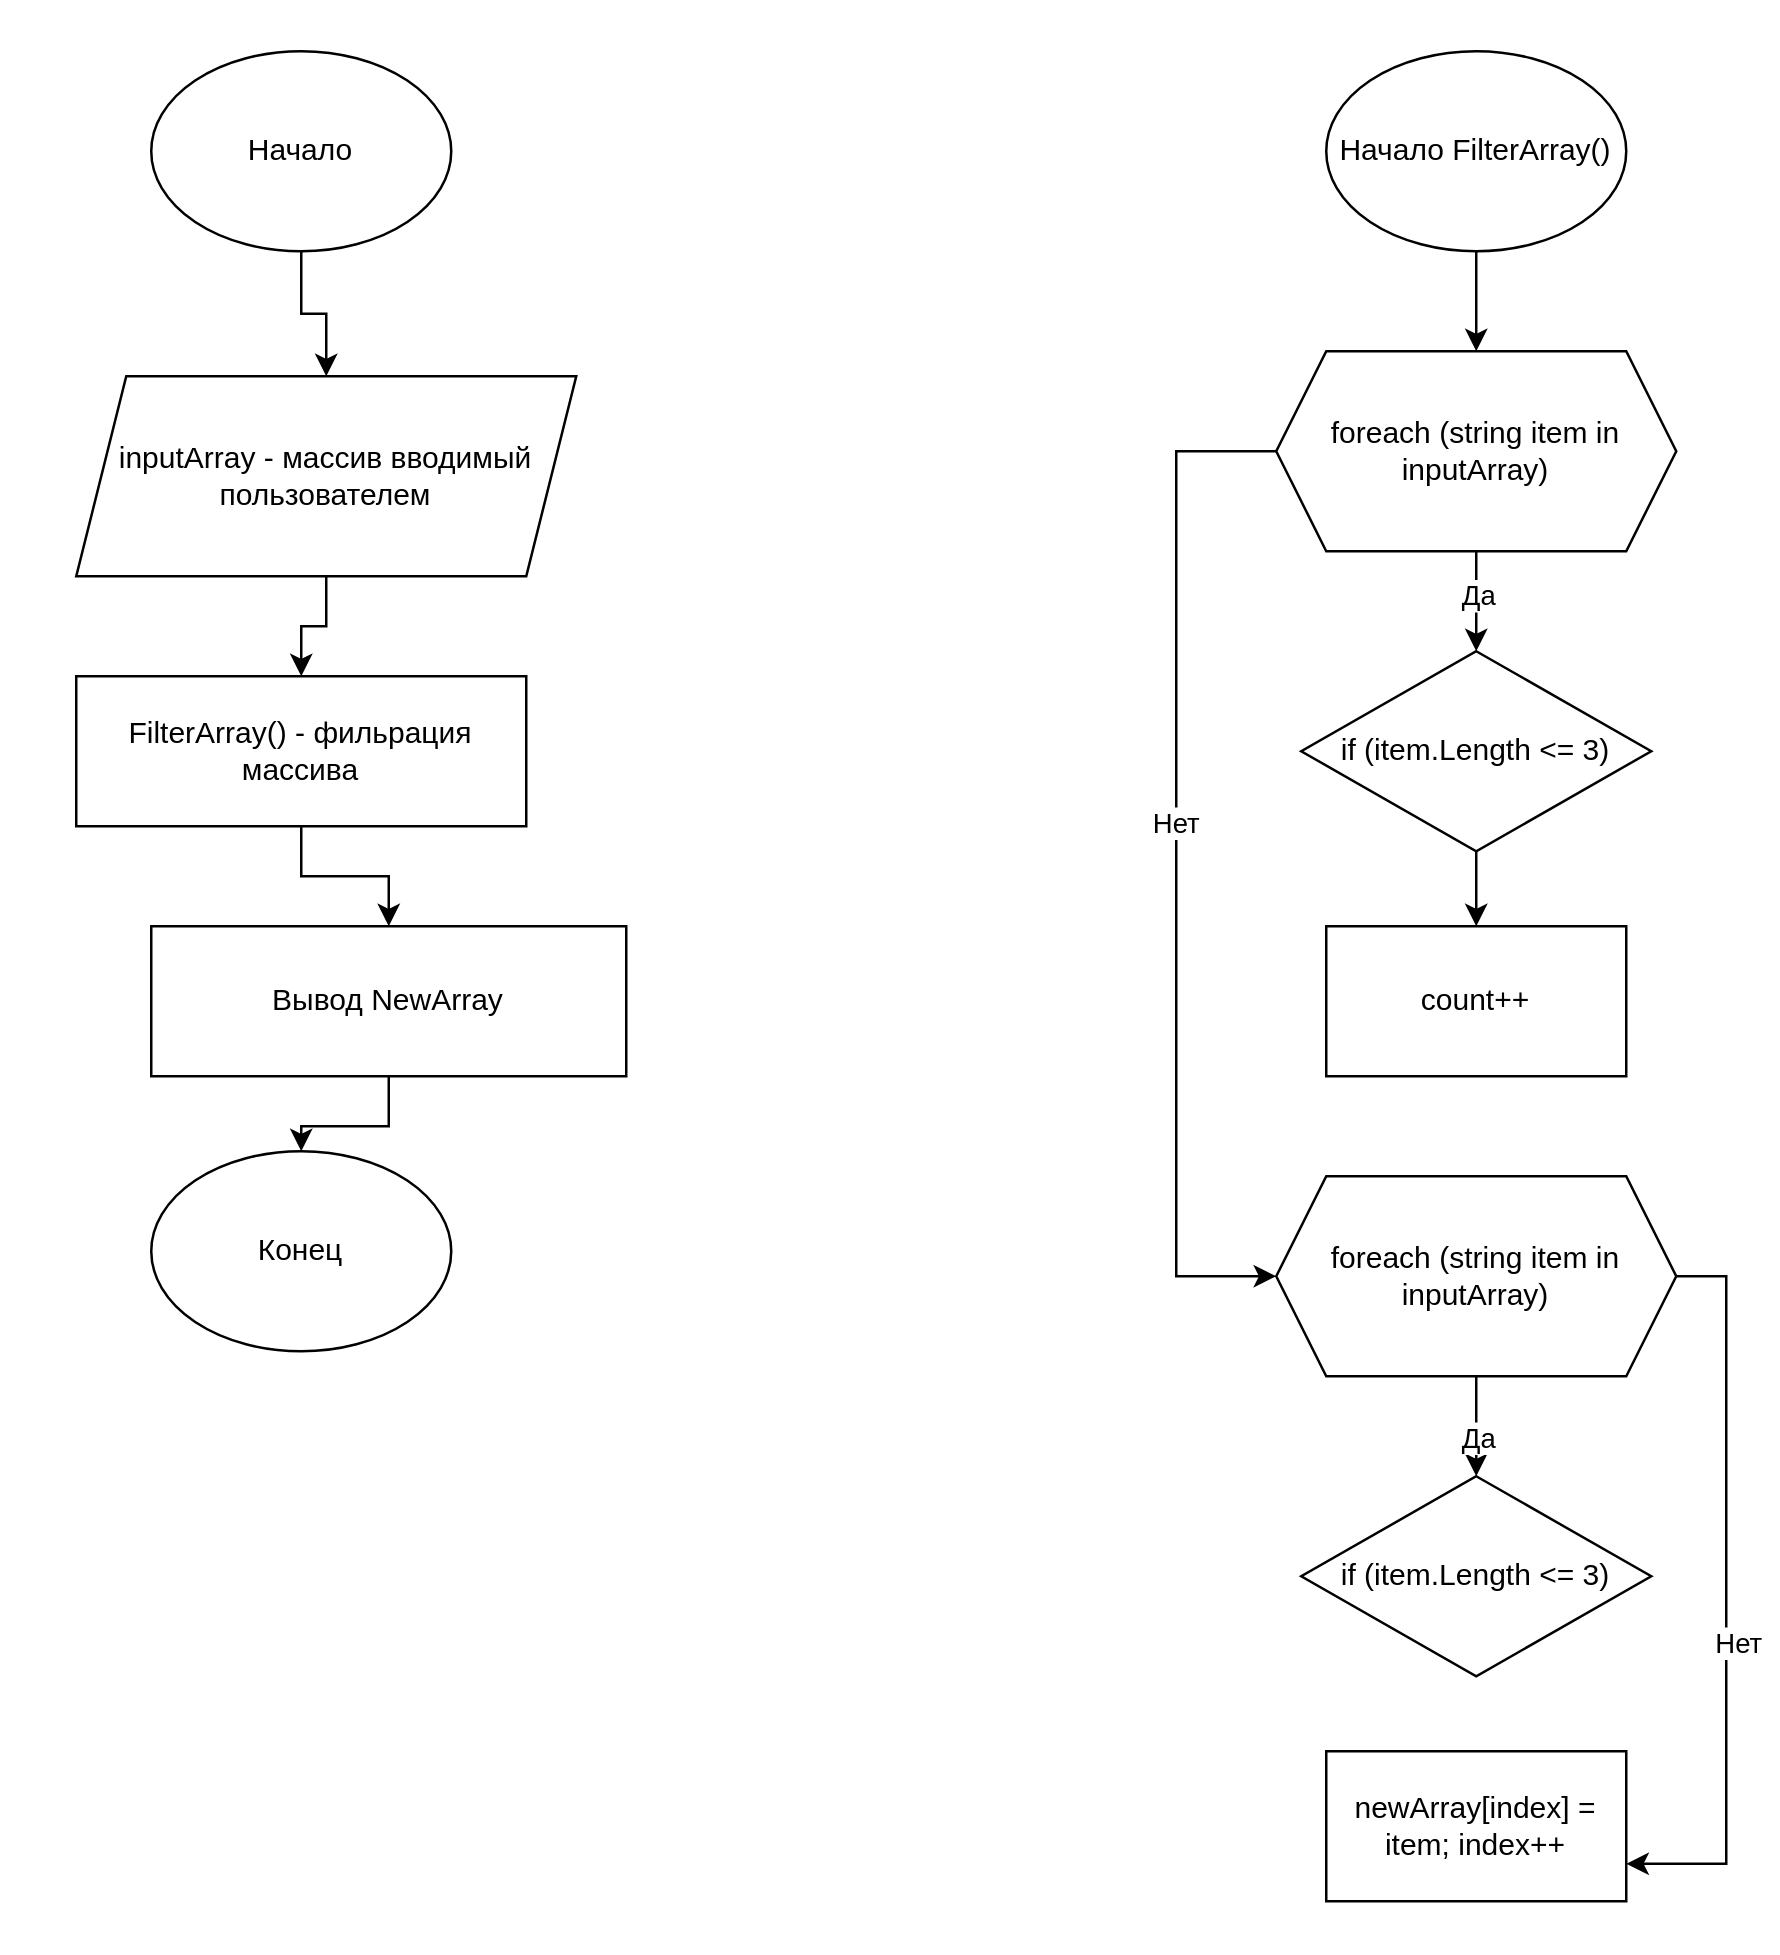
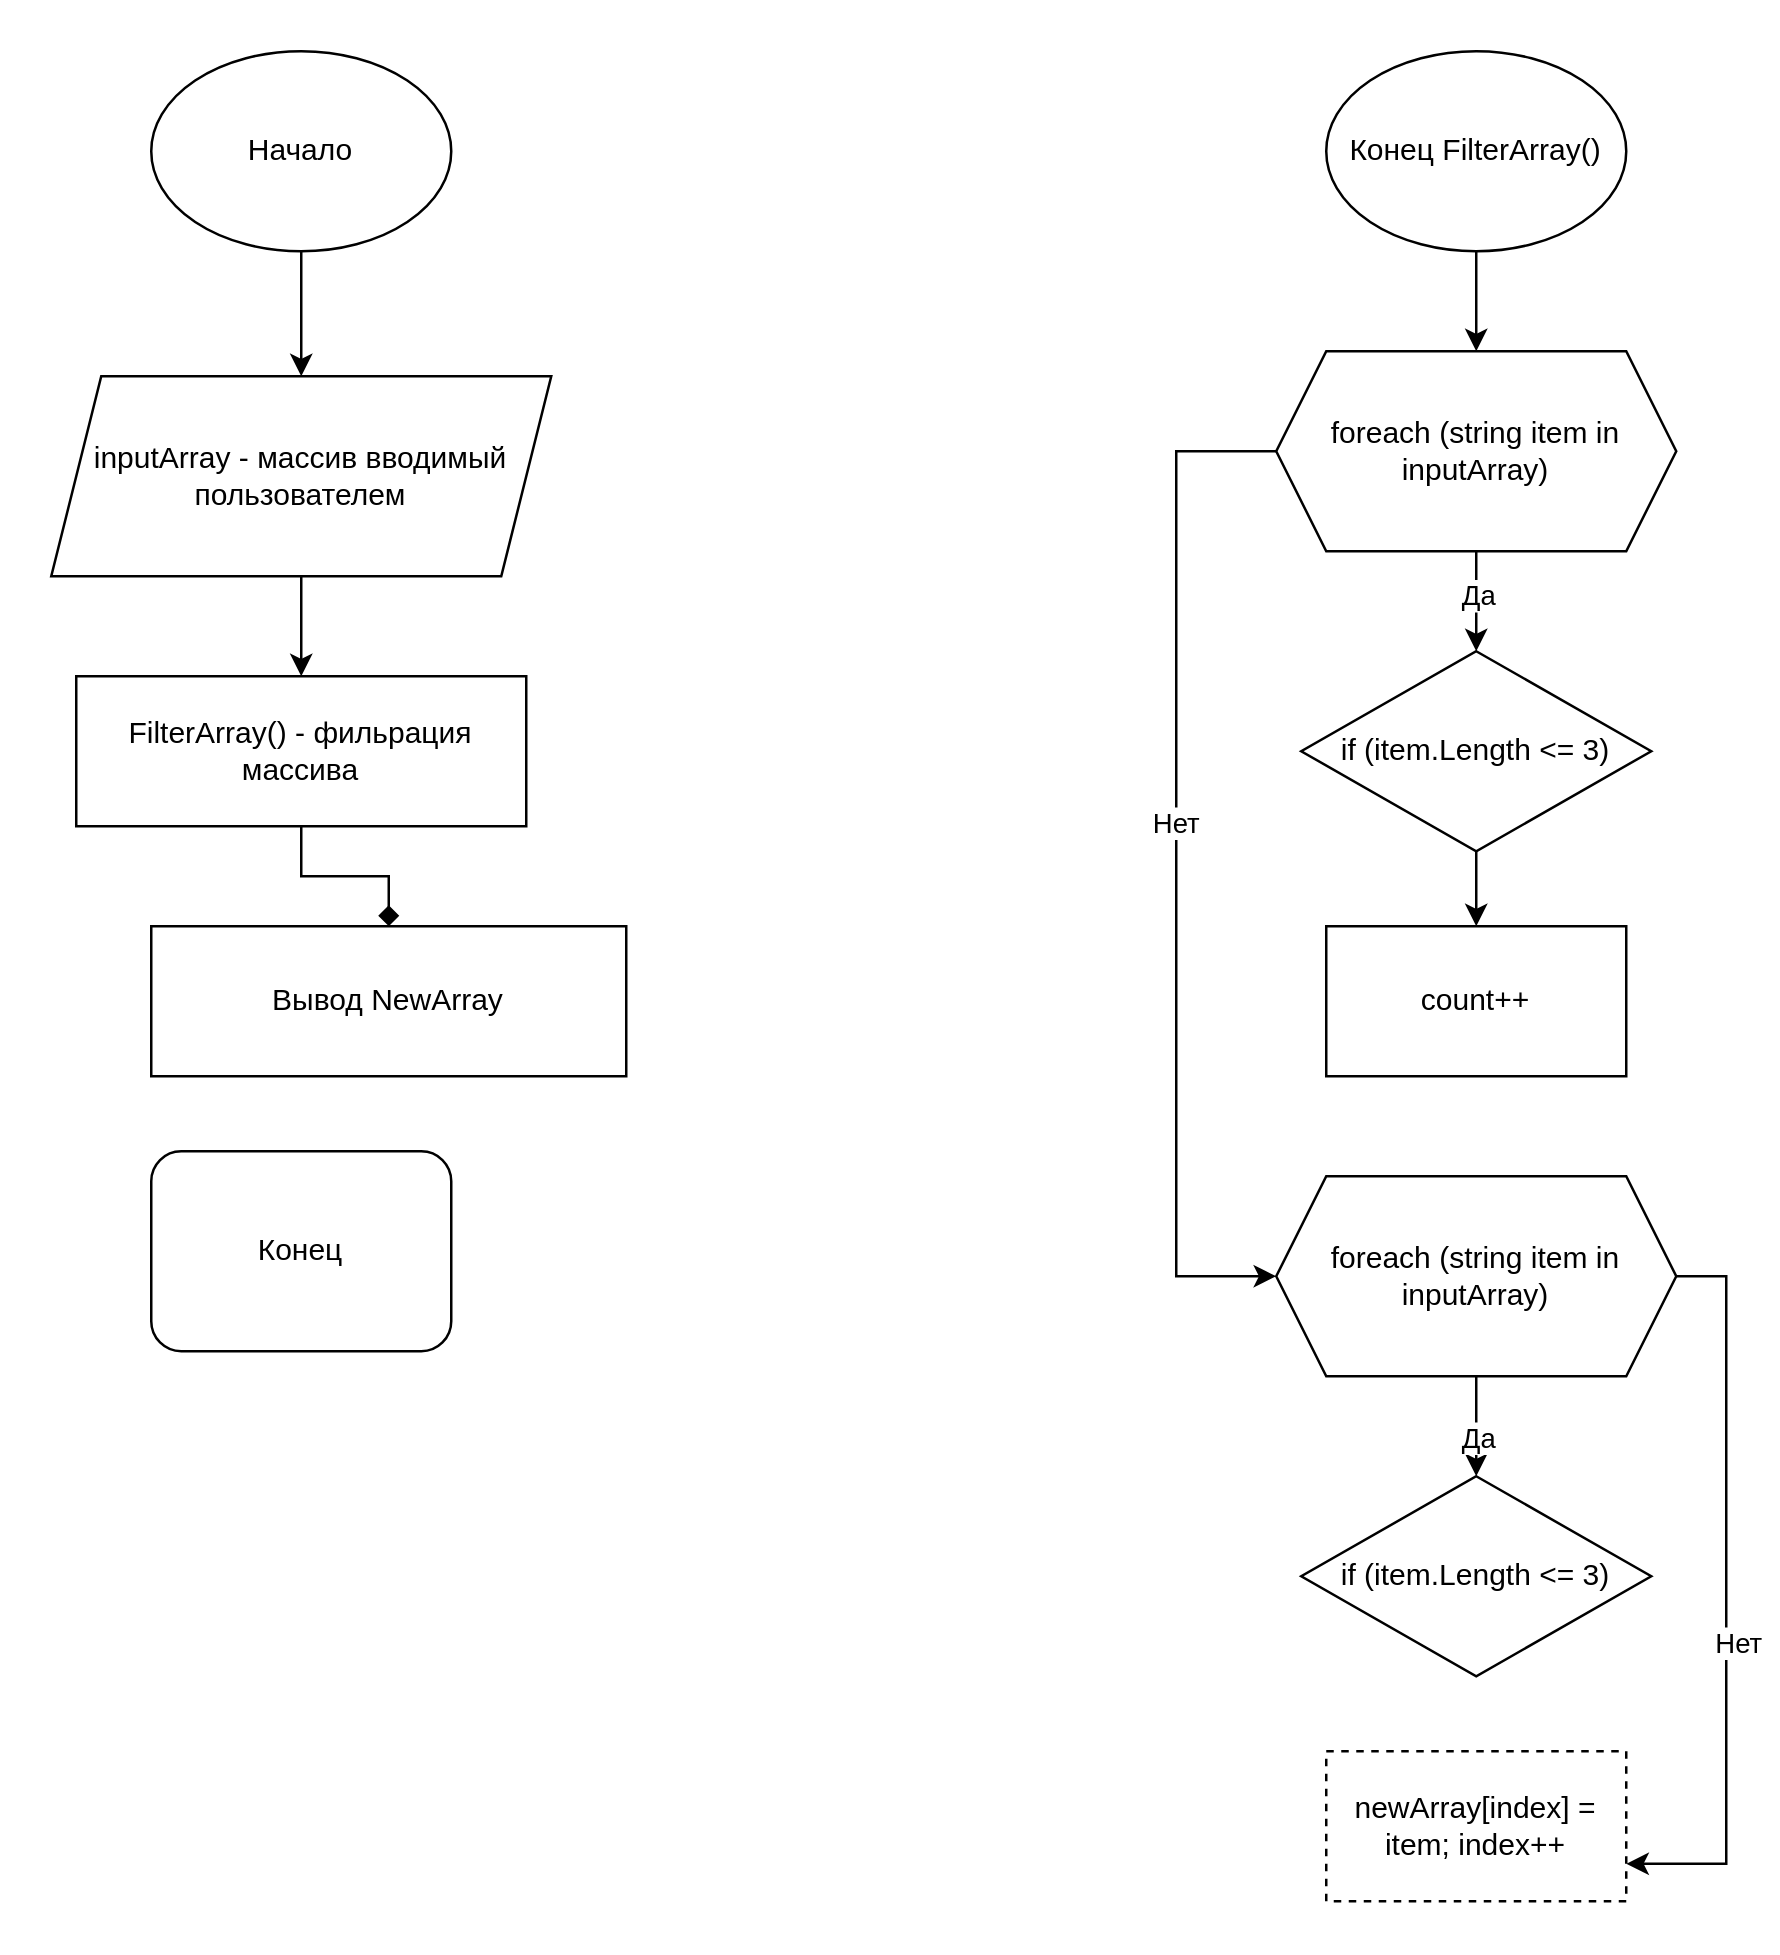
  <mxCell id="0" />
  <mxCell id="1" parent="0" />
  <mxCell id="2" value="" style="edgeStyle=orthogonalEdgeStyle;rounded=0;orthogonalLoop=1;jettySize=auto;html=1;" edge="1" parent="1" source="3" target="5"><mxGeometry relative="1" as="geometry" /></mxCell>
  <mxCell id="3" value="Начало" style="ellipse;whiteSpace=wrap;html=1;" vertex="1" parent="1"><mxGeometry x="60" y="20" width="120" height="80" as="geometry" /></mxCell>
  <mxCell id="4" style="edgeStyle=orthogonalEdgeStyle;rounded=0;orthogonalLoop=1;jettySize=auto;html=1;entryX=0.5;entryY=0;entryDx=0;entryDy=0;" edge="1" parent="1" source="5" target="7"><mxGeometry relative="1" as="geometry" /></mxCell>
- <mxCell id="5" value="inputArray - массив вводимый пользователем" style="shape=parallelogram;perimeter=parallelogramPerimeter;whiteSpace=wrap;html=1;fixedSize=1;" vertex="1" parent="1"><mxGeometry x="30" y="150" width="200" height="80" as="geometry" /></mxCell>
- <mxCell id="6" style="edgeStyle=orthogonalEdgeStyle;rounded=0;orthogonalLoop=1;jettySize=auto;html=1;entryX=0.5;entryY=0;entryDx=0;entryDy=0;" edge="1" parent="1" source="7" target="9"><mxGeometry relative="1" as="geometry" /></mxCell>
+ <mxCell id="5" value="inputArray - массив вводимый пользователем" style="shape=parallelogram;perimeter=parallelogramPerimeter;whiteSpace=wrap;html=1;fixedSize=1;" vertex="1" parent="1"><mxGeometry x="20" y="150" width="200" height="80" as="geometry" /></mxCell>
+ <mxCell id="6" style="edgeStyle=orthogonalEdgeStyle;rounded=0;orthogonalLoop=1;jettySize=auto;html=1;entryX=0.5;entryY=0;entryDx=0;entryDy=0;endArrow=diamond;" edge="1" parent="1" source="7" target="9"><mxGeometry relative="1" as="geometry" /></mxCell>
  <mxCell id="7" value="FilterArray() - фильрация массива" style="rounded=0;whiteSpace=wrap;html=1;" vertex="1" parent="1"><mxGeometry x="30" y="270" width="180" height="60" as="geometry" /></mxCell>
- <mxCell id="8" style="edgeStyle=orthogonalEdgeStyle;rounded=0;orthogonalLoop=1;jettySize=auto;html=1;entryX=0.5;entryY=0;entryDx=0;entryDy=0;" edge="1" parent="1" source="9" target="10"><mxGeometry relative="1" as="geometry" /></mxCell>
  <mxCell id="9" value="Вывод NewArray" style="rounded=0;whiteSpace=wrap;html=1;" vertex="1" parent="1"><mxGeometry x="60" y="370" width="190" height="60" as="geometry" /></mxCell>
- <mxCell id="10" value="Конец" style="ellipse;whiteSpace=wrap;html=1;" vertex="1" parent="1"><mxGeometry x="60" y="460" width="120" height="80" as="geometry" /></mxCell>
+ <mxCell id="10" value="Конец" style="whiteSpace=wrap;html=1;rounded=1;" vertex="1" parent="1"><mxGeometry x="60" y="460" width="120" height="80" as="geometry" /></mxCell>
  <mxCell id="11" style="edgeStyle=orthogonalEdgeStyle;rounded=0;orthogonalLoop=1;jettySize=auto;html=1;entryX=0.5;entryY=0;entryDx=0;entryDy=0;" edge="1" parent="1" source="12"><mxGeometry relative="1" as="geometry"><mxPoint x="590" y="140" as="targetPoint" /></mxGeometry></mxCell>
- <mxCell id="12" value="Начало FilterArray()" style="ellipse;whiteSpace=wrap;html=1;" vertex="1" parent="1"><mxGeometry x="530" y="20" width="120" height="80" as="geometry" /></mxCell>
+ <mxCell id="12" value="Конец FilterArray()" style="ellipse;whiteSpace=wrap;html=1;" vertex="1" parent="1"><mxGeometry x="530" y="20" width="120" height="80" as="geometry" /></mxCell>
  <mxCell id="13" style="edgeStyle=orthogonalEdgeStyle;rounded=0;orthogonalLoop=1;jettySize=auto;html=1;entryX=0.5;entryY=0;entryDx=0;entryDy=0;" edge="1" parent="1" source="17" target="19"><mxGeometry relative="1" as="geometry" /></mxCell>
  <mxCell id="14" value="Да" style="edgeLabel;html=1;align=center;verticalAlign=middle;resizable=0;points=[];" vertex="1" connectable="0" parent="13"><mxGeometry x="-0.15" relative="1" as="geometry"><mxPoint as="offset" /></mxGeometry></mxCell>
  <mxCell id="15" style="edgeStyle=orthogonalEdgeStyle;rounded=0;orthogonalLoop=1;jettySize=auto;html=1;entryX=0;entryY=0.5;entryDx=0;entryDy=0;" edge="1" parent="1" source="17" target="25"><mxGeometry relative="1" as="geometry"><Array as="points"><mxPoint x="470" y="180" /><mxPoint x="470" y="510" /></Array></mxGeometry></mxCell>
  <mxCell id="16" value="Нет" style="edgeLabel;html=1;align=center;verticalAlign=middle;resizable=0;points=[];" vertex="1" connectable="0" parent="15"><mxGeometry x="-0.083" y="-1" relative="1" as="geometry"><mxPoint as="offset" /></mxGeometry></mxCell>
  <mxCell id="17" value="foreach (string item in inputArray)" style="shape=hexagon;perimeter=hexagonPerimeter2;whiteSpace=wrap;html=1;fixedSize=1;" vertex="1" parent="1"><mxGeometry x="510" y="140" width="160" height="80" as="geometry" /></mxCell>
  <mxCell id="18" style="edgeStyle=orthogonalEdgeStyle;rounded=0;orthogonalLoop=1;jettySize=auto;html=1;entryX=0.5;entryY=0;entryDx=0;entryDy=0;" edge="1" parent="1" source="19" target="20"><mxGeometry relative="1" as="geometry" /></mxCell>
  <mxCell id="19" value="if (item.Length &amp;lt;= 3)" style="rhombus;whiteSpace=wrap;html=1;" vertex="1" parent="1"><mxGeometry x="520" y="260" width="140" height="80" as="geometry" /></mxCell>
  <mxCell id="20" value="count++" style="rounded=0;whiteSpace=wrap;html=1;" vertex="1" parent="1"><mxGeometry x="530" y="370" width="120" height="60" as="geometry" /></mxCell>
  <mxCell id="21" style="edgeStyle=orthogonalEdgeStyle;rounded=0;orthogonalLoop=1;jettySize=auto;html=1;entryX=0.5;entryY=0;entryDx=0;entryDy=0;" edge="1" parent="1" source="25" target="26"><mxGeometry relative="1" as="geometry" /></mxCell>
  <mxCell id="22" value="Да" style="edgeLabel;html=1;align=center;verticalAlign=middle;resizable=0;points=[];" vertex="1" connectable="0" parent="21"><mxGeometry x="0.2" relative="1" as="geometry"><mxPoint as="offset" /></mxGeometry></mxCell>
  <mxCell id="23" style="edgeStyle=orthogonalEdgeStyle;rounded=0;orthogonalLoop=1;jettySize=auto;html=1;entryX=1;entryY=0.75;entryDx=0;entryDy=0;" edge="1" parent="1" source="25" target="27"><mxGeometry relative="1" as="geometry"><Array as="points"><mxPoint x="690" y="510" /><mxPoint x="690" y="745" /></Array></mxGeometry></mxCell>
  <mxCell id="24" value="Нет" style="edgeLabel;html=1;align=center;verticalAlign=middle;resizable=0;points=[];" vertex="1" connectable="0" parent="23"><mxGeometry x="0.125" y="4" relative="1" as="geometry"><mxPoint as="offset" /></mxGeometry></mxCell>
  <mxCell id="25" value="foreach (string item in inputArray)" style="shape=hexagon;perimeter=hexagonPerimeter2;whiteSpace=wrap;html=1;fixedSize=1;" vertex="1" parent="1"><mxGeometry x="510" y="470" width="160" height="80" as="geometry" /></mxCell>
  <mxCell id="26" value="if (item.Length &amp;lt;= 3)" style="rhombus;whiteSpace=wrap;html=1;" vertex="1" parent="1"><mxGeometry x="520" y="590" width="140" height="80" as="geometry" /></mxCell>
- <mxCell id="27" value="newArray[index] = item; index++" style="rounded=0;whiteSpace=wrap;html=1;" vertex="1" parent="1"><mxGeometry x="530" y="700" width="120" height="60" as="geometry" /></mxCell>
+ <mxCell id="27" value="newArray[index] = item; index++" style="rounded=0;whiteSpace=wrap;html=1;dashed=1;" vertex="1" parent="1"><mxGeometry x="530" y="700" width="120" height="60" as="geometry" /></mxCell>
